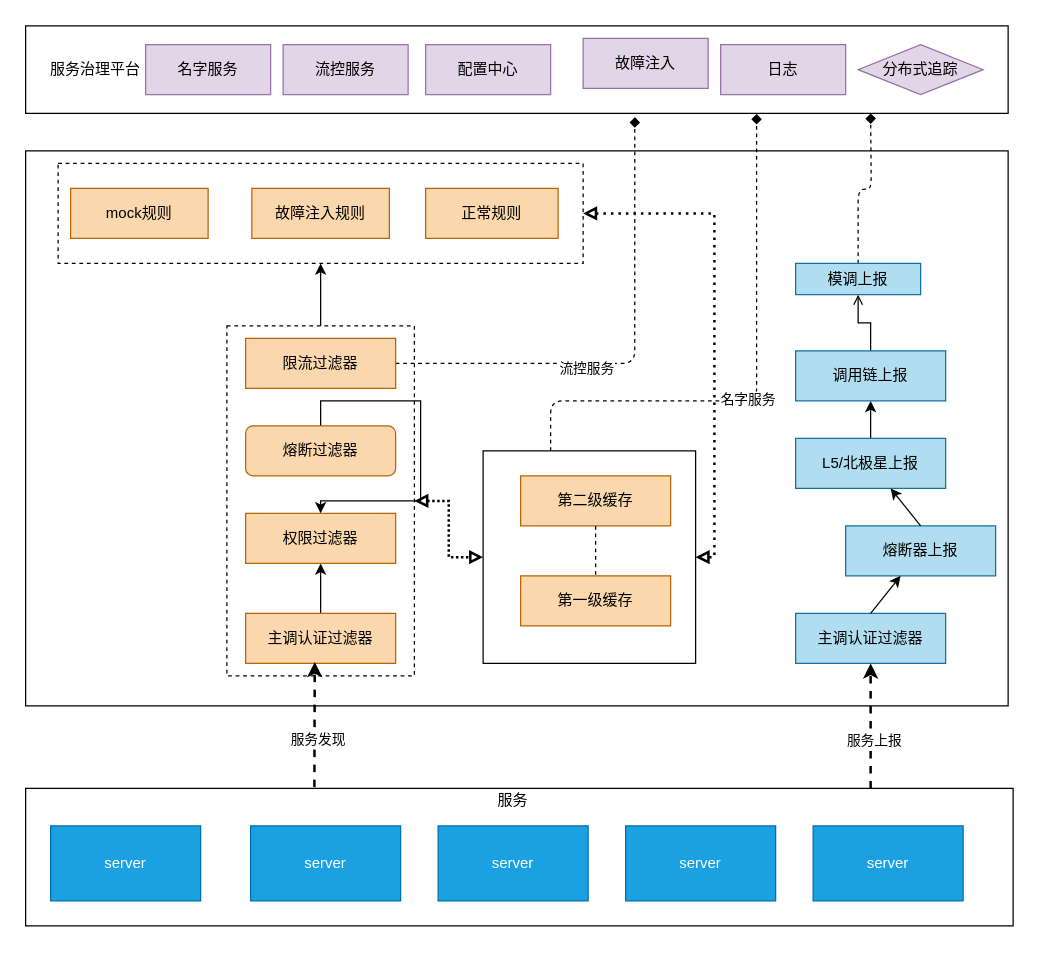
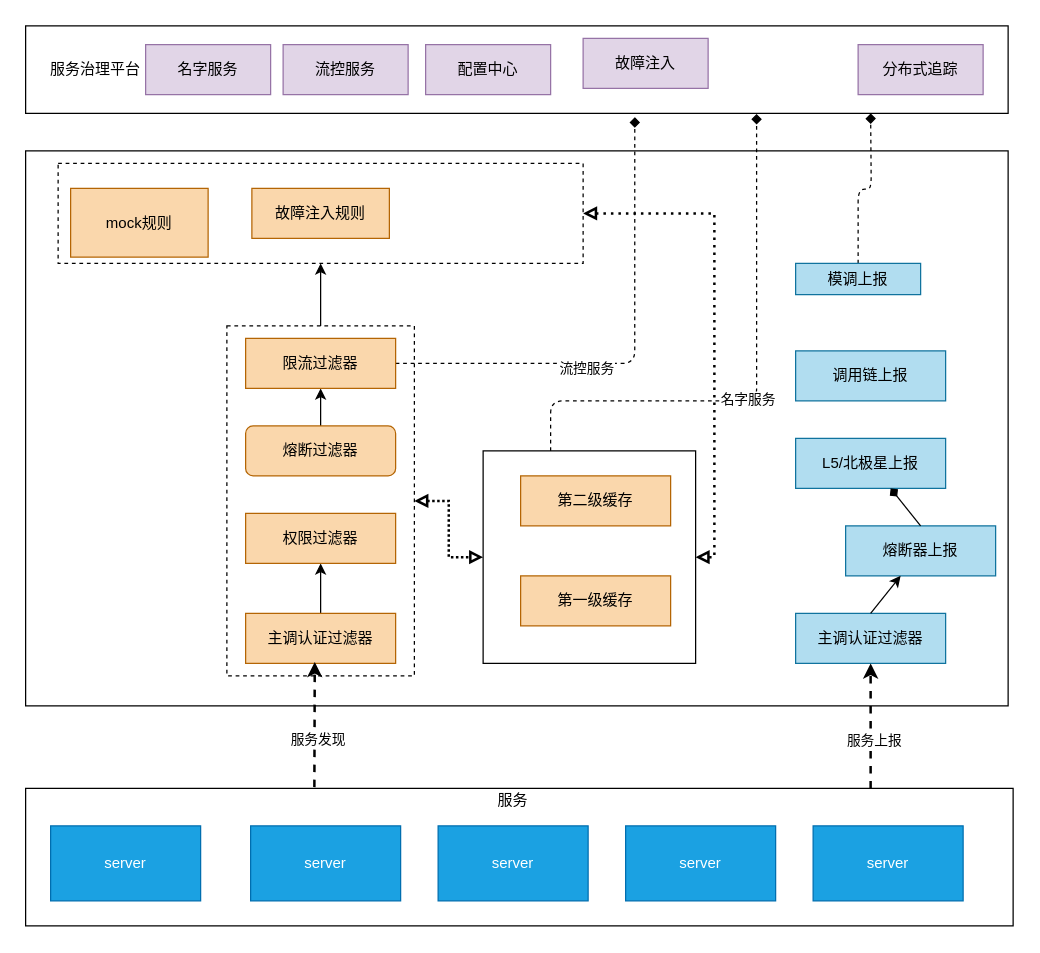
  <mxCell id="0" />
  <mxCell id="1" parent="0" />
  <mxCell id="2" value="s" style="rounded=0;whiteSpace=wrap;html=1;" parent="1" vertex="1"><mxGeometry x="20" y="630" width="790" height="110" as="geometry" /></mxCell>
  <mxCell id="3" value="" style="rounded=0;whiteSpace=wrap;html=1;" parent="1" vertex="1"><mxGeometry x="20" y="120" width="786" height="444" as="geometry" /></mxCell>
  <mxCell id="4" style="edgeStyle=orthogonalEdgeStyle;rounded=0;orthogonalLoop=1;jettySize=auto;html=1;exitX=0.5;exitY=0;exitDx=0;exitDy=0;entryX=0.5;entryY=1;entryDx=0;entryDy=0;" parent="1" source="6" target="7" edge="1"><mxGeometry relative="1" as="geometry" /></mxCell>
  <mxCell id="5" style="edgeStyle=orthogonalEdgeStyle;orthogonalLoop=1;jettySize=auto;html=1;exitX=1;exitY=0.5;exitDx=0;exitDy=0;entryX=0;entryY=0.5;entryDx=0;entryDy=0;rounded=0;jumpStyle=arc;strokeWidth=2;startArrow=block;startFill=0;dashed=1;endArrow=block;endFill=0;dashPattern=1 1;" parent="1" source="52" target="19" edge="1"><mxGeometry relative="1" as="geometry" /></mxCell>
  <mxCell id="6" value="主调认证过滤器" style="rounded=0;whiteSpace=wrap;html=1;fillColor=#fad7ac;strokeColor=#b46504;" parent="1" vertex="1"><mxGeometry x="196" y="490" width="120" height="40" as="geometry" /></mxCell>
  <mxCell id="7" value="权限过滤器" style="rounded=0;whiteSpace=wrap;html=1;fillColor=#fad7ac;strokeColor=#b46504;" parent="1" vertex="1"><mxGeometry x="196" y="410" width="120" height="40" as="geometry" /></mxCell>
- <mxCell id="8" style="edgeStyle=orthogonalEdgeStyle;rounded=0;orthogonalLoop=1;jettySize=auto;html=1;exitX=0.5;exitY=0;exitDx=0;exitDy=0;" parent="1" source="9" target="7" edge="1"><mxGeometry relative="1" as="geometry" /></mxCell>
+ <mxCell id="8" style="edgeStyle=orthogonalEdgeStyle;rounded=0;orthogonalLoop=1;jettySize=auto;html=1;exitX=0.5;exitY=0;exitDx=0;exitDy=0;entryX=0.5;entryY=1;entryDx=0;entryDy=0;" parent="1" source="9" target="12" edge="1"><mxGeometry relative="1" as="geometry" /></mxCell>
  <mxCell id="9" value="熔断过滤器" style="whiteSpace=wrap;html=1;fillColor=#fad7ac;strokeColor=#b46504;rounded=1;" parent="1" vertex="1"><mxGeometry x="196" y="340" width="120" height="40" as="geometry" /></mxCell>
  <mxCell id="10" style="edgeStyle=orthogonalEdgeStyle;rounded=1;jumpStyle=arc;orthogonalLoop=1;jettySize=auto;html=1;exitX=1;exitY=0.5;exitDx=0;exitDy=0;entryX=0.62;entryY=1.043;entryDx=0;entryDy=0;entryPerimeter=0;dashed=1;startArrow=none;startFill=0;endArrow=diamond;endFill=1;strokeWidth=1;" parent="1" source="12" target="27" edge="1"><mxGeometry relative="1" as="geometry" /></mxCell>
  <mxCell id="11" value="流控服务" style="edgeLabel;html=1;align=center;verticalAlign=middle;resizable=0;points=[];" parent="10" vertex="1" connectable="0"><mxGeometry x="-0.215" y="-3" relative="1" as="geometry"><mxPoint as="offset" /></mxGeometry></mxCell>
  <mxCell id="12" value="限流过滤器" style="rounded=0;whiteSpace=wrap;html=1;fillColor=#fad7ac;strokeColor=#b46504;" parent="1" vertex="1"><mxGeometry x="196" y="270" width="120" height="40" as="geometry" /></mxCell>
- <mxCell id="13" value="mock规则" style="rounded=0;whiteSpace=wrap;html=1;fillColor=#fad7ac;strokeColor=#b46504;" parent="1" vertex="1"><mxGeometry x="56" y="150" width="110" height="40" as="geometry" /></mxCell>
- <mxCell id="14" value="正常规则" style="rounded=0;whiteSpace=wrap;html=1;fillColor=#fad7ac;strokeColor=#b46504;" parent="1" vertex="1"><mxGeometry x="340" y="150" width="106" height="40" as="geometry" /></mxCell>
+ <mxCell id="13" value="mock规则" style="rounded=0;whiteSpace=wrap;html=1;fillColor=#fad7ac;strokeColor=#b46504;" parent="1" vertex="1"><mxGeometry x="56" y="150" width="110" height="55" as="geometry" /></mxCell>
  <mxCell id="15" value="故障注入规则" style="rounded=0;whiteSpace=wrap;html=1;fillColor=#fad7ac;strokeColor=#b46504;" parent="1" vertex="1"><mxGeometry x="201" y="150" width="110" height="40" as="geometry" /></mxCell>
  <mxCell id="16" value="" style="endArrow=classic;startArrow=classic;html=1;entryX=0.5;entryY=1;entryDx=0;entryDy=0;exitX=0.5;exitY=0;exitDx=0;exitDy=0;" parent="1" edge="1"><mxGeometry width="50" height="50" relative="1" as="geometry"><mxPoint x="495.5" y="420" as="sourcePoint" /><mxPoint x="495.5" y="380" as="targetPoint" /></mxGeometry></mxCell>
  <mxCell id="17" style="edgeStyle=orthogonalEdgeStyle;rounded=1;jumpStyle=arc;orthogonalLoop=1;jettySize=auto;html=1;exitX=0.5;exitY=0;exitDx=0;exitDy=0;entryX=0.744;entryY=1.007;entryDx=0;entryDy=0;entryPerimeter=0;dashed=1;startArrow=none;startFill=0;endArrow=diamond;endFill=1;strokeWidth=1;" parent="1" edge="1" target="27"><mxGeometry relative="1" as="geometry"><mxPoint x="440" y="360" as="sourcePoint" /><mxPoint x="585.574" y="92.17" as="targetPoint" /><Array as="points"><mxPoint x="440" y="320" /><mxPoint x="605" y="320" /></Array></mxGeometry></mxCell>
  <mxCell id="18" value="名字服务" style="edgeLabel;html=1;align=center;verticalAlign=middle;resizable=0;points=[];" parent="17" vertex="1" connectable="0"><mxGeometry x="-0.095" y="2" relative="1" as="geometry"><mxPoint as="offset" /></mxGeometry></mxCell>
  <mxCell id="19" value="" style="rounded=0;whiteSpace=wrap;html=1;" parent="1" vertex="1"><mxGeometry x="386" y="360" width="170" height="170" as="geometry" /></mxCell>
  <mxCell id="20" value="第二级缓存" style="rounded=0;whiteSpace=wrap;html=1;fillColor=#fad7ac;strokeColor=#b46504;" parent="1" vertex="1"><mxGeometry x="416" y="380" width="120" height="40" as="geometry" /></mxCell>
  <mxCell id="21" value="第一级缓存" style="rounded=0;whiteSpace=wrap;html=1;fillColor=#fad7ac;strokeColor=#b46504;" parent="1" vertex="1"><mxGeometry x="416" y="460" width="120" height="40" as="geometry" /></mxCell>
- <mxCell id="22" value="" style="endArrow=none;dashed=1;html=1;entryX=0.5;entryY=0;entryDx=0;entryDy=0;exitX=0.5;exitY=1;exitDx=0;exitDy=0;" parent="1" source="20" target="21" edge="1"><mxGeometry width="50" height="50" relative="1" as="geometry"><mxPoint x="356" y="400" as="sourcePoint" /><mxPoint x="406" y="350" as="targetPoint" /></mxGeometry></mxCell>
  <mxCell id="23" value="server" style="rounded=0;whiteSpace=wrap;html=1;fillColor=#1ba1e2;strokeColor=#006EAF;fontColor=#ffffff;" parent="1" vertex="1"><mxGeometry x="40" y="660" width="120" height="60" as="geometry" /></mxCell>
  <mxCell id="24" value="server" style="rounded=0;whiteSpace=wrap;html=1;fillColor=#1ba1e2;strokeColor=#006EAF;fontColor=#ffffff;" parent="1" vertex="1"><mxGeometry x="200" y="660" width="120" height="60" as="geometry" /></mxCell>
  <mxCell id="25" value="server" style="rounded=0;whiteSpace=wrap;html=1;fillColor=#1ba1e2;strokeColor=#006EAF;fontColor=#ffffff;" parent="1" vertex="1"><mxGeometry x="350" y="660" width="120" height="60" as="geometry" /></mxCell>
  <mxCell id="26" value="服务" style="text;html=1;strokeColor=none;fillColor=none;align=center;verticalAlign=middle;whiteSpace=wrap;rounded=0;" parent="1" vertex="1"><mxGeometry x="390" y="630" width="40" height="20" as="geometry" /></mxCell>
  <mxCell id="27" value="" style="rounded=0;whiteSpace=wrap;html=1;" parent="1" vertex="1"><mxGeometry x="20" y="20" width="786" height="70" as="geometry" /></mxCell>
  <mxCell id="28" value="服务治理平台" style="text;html=1;strokeColor=none;fillColor=none;align=center;verticalAlign=middle;whiteSpace=wrap;rounded=0;" parent="1" vertex="1"><mxGeometry x="36" y="45" width="80" height="20" as="geometry" /></mxCell>
  <mxCell id="29" value="名字服务" style="rounded=0;whiteSpace=wrap;html=1;fillColor=#e1d5e7;strokeColor=#9673a6;" parent="1" vertex="1"><mxGeometry x="116" y="35" width="100" height="40" as="geometry" /></mxCell>
  <mxCell id="30" value="" style="endArrow=classic;html=1;dashed=1;strokeWidth=2;entryX=0.461;entryY=0.971;entryDx=0;entryDy=0;entryPerimeter=0;" parent="1" target="6" edge="1"><mxGeometry width="50" height="50" relative="1" as="geometry"><mxPoint x="251" y="629" as="sourcePoint" /><mxPoint x="256" y="580" as="targetPoint" /></mxGeometry></mxCell>
  <mxCell id="31" value="服务发现" style="edgeLabel;html=1;align=center;verticalAlign=middle;resizable=0;points=[];" parent="30" vertex="1" connectable="0"><mxGeometry x="-0.215" y="-2" relative="1" as="geometry"><mxPoint as="offset" /></mxGeometry></mxCell>
  <mxCell id="32" value="server" style="rounded=0;whiteSpace=wrap;html=1;fillColor=#1ba1e2;strokeColor=#006EAF;fontColor=#ffffff;" parent="1" vertex="1"><mxGeometry x="500" y="660" width="120" height="60" as="geometry" /></mxCell>
  <mxCell id="33" value="主调认证过滤器" style="rounded=0;whiteSpace=wrap;html=1;fillColor=#b1ddf0;strokeColor=#10739e;" parent="1" vertex="1"><mxGeometry x="636" y="490" width="120" height="40" as="geometry" /></mxCell>
  <mxCell id="34" value="熔断器上报" style="rounded=0;whiteSpace=wrap;html=1;fillColor=#b1ddf0;strokeColor=#10739e;" parent="1" vertex="1"><mxGeometry x="676" y="420" width="120" height="40" as="geometry" /></mxCell>
- <mxCell id="35" style="edgeStyle=orthogonalEdgeStyle;rounded=0;jumpStyle=arc;orthogonalLoop=1;jettySize=auto;html=1;exitX=0.5;exitY=0;exitDx=0;exitDy=0;entryX=0.5;entryY=1;entryDx=0;entryDy=0;startArrow=none;startFill=0;endArrow=classic;endFill=1;strokeWidth=1;" parent="1" source="36" target="38" edge="1"><mxGeometry relative="1" as="geometry" /></mxCell>
  <mxCell id="36" value="L5/北极星上报" style="rounded=0;whiteSpace=wrap;html=1;fillColor=#b1ddf0;strokeColor=#10739e;" parent="1" vertex="1"><mxGeometry x="636" y="350" width="120" height="40" as="geometry" /></mxCell>
- <mxCell id="37" style="edgeStyle=orthogonalEdgeStyle;rounded=0;jumpStyle=arc;orthogonalLoop=1;jettySize=auto;html=1;exitX=0.5;exitY=0;exitDx=0;exitDy=0;entryX=0.5;entryY=1;entryDx=0;entryDy=0;startArrow=none;startFill=0;endArrow=open;endFill=0;strokeWidth=1;" parent="1" source="38" target="41" edge="1"><mxGeometry relative="1" as="geometry" /></mxCell>
  <mxCell id="38" value="调用链上报" style="rounded=0;whiteSpace=wrap;html=1;fillColor=#b1ddf0;strokeColor=#10739e;" parent="1" vertex="1"><mxGeometry x="636" y="280" width="120" height="40" as="geometry" /></mxCell>
  <mxCell id="39" value="" style="endArrow=classic;html=1;strokeWidth=1;" parent="1" target="34" edge="1"><mxGeometry width="50" height="50" relative="1" as="geometry"><mxPoint x="696" y="490" as="sourcePoint" /><mxPoint x="746" y="440" as="targetPoint" /></mxGeometry></mxCell>
  <mxCell id="40" style="edgeStyle=orthogonalEdgeStyle;jumpStyle=arc;orthogonalLoop=1;jettySize=auto;html=1;exitX=0.5;exitY=0;exitDx=0;exitDy=0;startArrow=none;startFill=0;endArrow=diamond;endFill=1;strokeWidth=1;rounded=1;dashed=1;" parent="1" source="41" edge="1"><mxGeometry relative="1" as="geometry"><mxPoint x="696" y="90" as="targetPoint" /></mxGeometry></mxCell>
  <mxCell id="41" value="模调上报" style="rounded=0;whiteSpace=wrap;html=1;fillColor=#b1ddf0;strokeColor=#10739e;" parent="1" vertex="1"><mxGeometry x="636" y="210" width="100" height="25" as="geometry" /></mxCell>
- <mxCell id="42" value="" style="endArrow=classic;html=1;strokeWidth=1;exitX=0.5;exitY=0;exitDx=0;exitDy=0;" parent="1" source="34" target="36" edge="1"><mxGeometry width="50" height="50" relative="1" as="geometry"><mxPoint x="698" y="410" as="sourcePoint" /><mxPoint x="706" y="470" as="targetPoint" /></mxGeometry></mxCell>
+ <mxCell id="42" value="" style="endArrow=diamond;html=1;strokeWidth=1;exitX=0.5;exitY=0;exitDx=0;exitDy=0;" parent="1" source="34" target="36" edge="1"><mxGeometry width="50" height="50" relative="1" as="geometry"><mxPoint x="698" y="410" as="sourcePoint" /><mxPoint x="706" y="470" as="targetPoint" /></mxGeometry></mxCell>
  <mxCell id="43" value="" style="endArrow=classic;html=1;dashed=1;strokeWidth=2;entryX=0.5;entryY=1;entryDx=0;entryDy=0;" parent="1" target="33" edge="1"><mxGeometry width="50" height="50" relative="1" as="geometry"><mxPoint x="696" y="630" as="sourcePoint" /><mxPoint x="695.9" y="552.84" as="targetPoint" /></mxGeometry></mxCell>
  <mxCell id="44" value="服务上报" style="edgeLabel;html=1;align=center;verticalAlign=middle;resizable=0;points=[];" parent="43" vertex="1" connectable="0"><mxGeometry x="-0.215" y="-2" relative="1" as="geometry"><mxPoint as="offset" /></mxGeometry></mxCell>
  <mxCell id="45" value="server" style="rounded=0;whiteSpace=wrap;html=1;fillColor=#1ba1e2;strokeColor=#006EAF;fontColor=#ffffff;" parent="1" vertex="1"><mxGeometry x="650" y="660" width="120" height="60" as="geometry" /></mxCell>
  <mxCell id="46" value="流控服务" style="rounded=0;whiteSpace=wrap;html=1;fillColor=#e1d5e7;strokeColor=#9673a6;" parent="1" vertex="1"><mxGeometry x="226" y="35" width="100" height="40" as="geometry" /></mxCell>
  <mxCell id="47" value="配置中心" style="rounded=0;whiteSpace=wrap;html=1;fillColor=#e1d5e7;strokeColor=#9673a6;" parent="1" vertex="1"><mxGeometry x="340" y="35" width="100" height="40" as="geometry" /></mxCell>
  <mxCell id="48" value="故障注入" style="rounded=0;whiteSpace=wrap;html=1;fillColor=#e1d5e7;strokeColor=#9673a6;" parent="1" vertex="1"><mxGeometry x="466" y="30" width="100" height="40" as="geometry" /></mxCell>
- <mxCell id="49" value="日志" style="rounded=0;whiteSpace=wrap;html=1;fillColor=#e1d5e7;strokeColor=#9673a6;" parent="1" vertex="1"><mxGeometry x="576" y="35" width="100" height="40" as="geometry" /></mxCell>
- <mxCell id="50" value="分布式追踪" style="rhombus;whiteSpace=wrap;html=1;fillColor=#e1d5e7;strokeColor=#9673a6;" parent="1" vertex="1"><mxGeometry x="686" y="35" width="100" height="40" as="geometry" /></mxCell>
+ <mxCell id="50" value="分布式追踪" style="rounded=0;whiteSpace=wrap;html=1;fillColor=#e1d5e7;strokeColor=#9673a6;" parent="1" vertex="1"><mxGeometry x="686" y="35" width="100" height="40" as="geometry" /></mxCell>
  <mxCell id="51" style="edgeStyle=orthogonalEdgeStyle;rounded=0;orthogonalLoop=1;jettySize=auto;html=1;exitX=0.5;exitY=0;exitDx=0;exitDy=0;entryX=0.5;entryY=1;entryDx=0;entryDy=0;" edge="1" parent="1" source="52" target="54"><mxGeometry relative="1" as="geometry" /></mxCell>
  <mxCell id="52" value="" style="rounded=0;whiteSpace=wrap;html=1;fillColor=none;dashed=1;" vertex="1" parent="1"><mxGeometry x="181" y="260" width="150" height="280" as="geometry" /></mxCell>
  <mxCell id="53" style="edgeStyle=orthogonalEdgeStyle;rounded=0;orthogonalLoop=1;jettySize=auto;html=1;exitX=1;exitY=0.5;exitDx=0;exitDy=0;entryX=1;entryY=0.5;entryDx=0;entryDy=0;dashed=1;dashPattern=1 2;endArrow=block;endFill=0;startArrow=block;startFill=0;strokeWidth=2;" edge="1" parent="1" source="54" target="19"><mxGeometry relative="1" as="geometry"><Array as="points"><mxPoint x="571" y="170" /><mxPoint x="571" y="445" /></Array></mxGeometry></mxCell>
  <mxCell id="54" value="" style="rounded=0;whiteSpace=wrap;html=1;dashed=1;fillColor=none;" vertex="1" parent="1"><mxGeometry x="46" y="130" width="420" height="80" as="geometry" /></mxCell>
